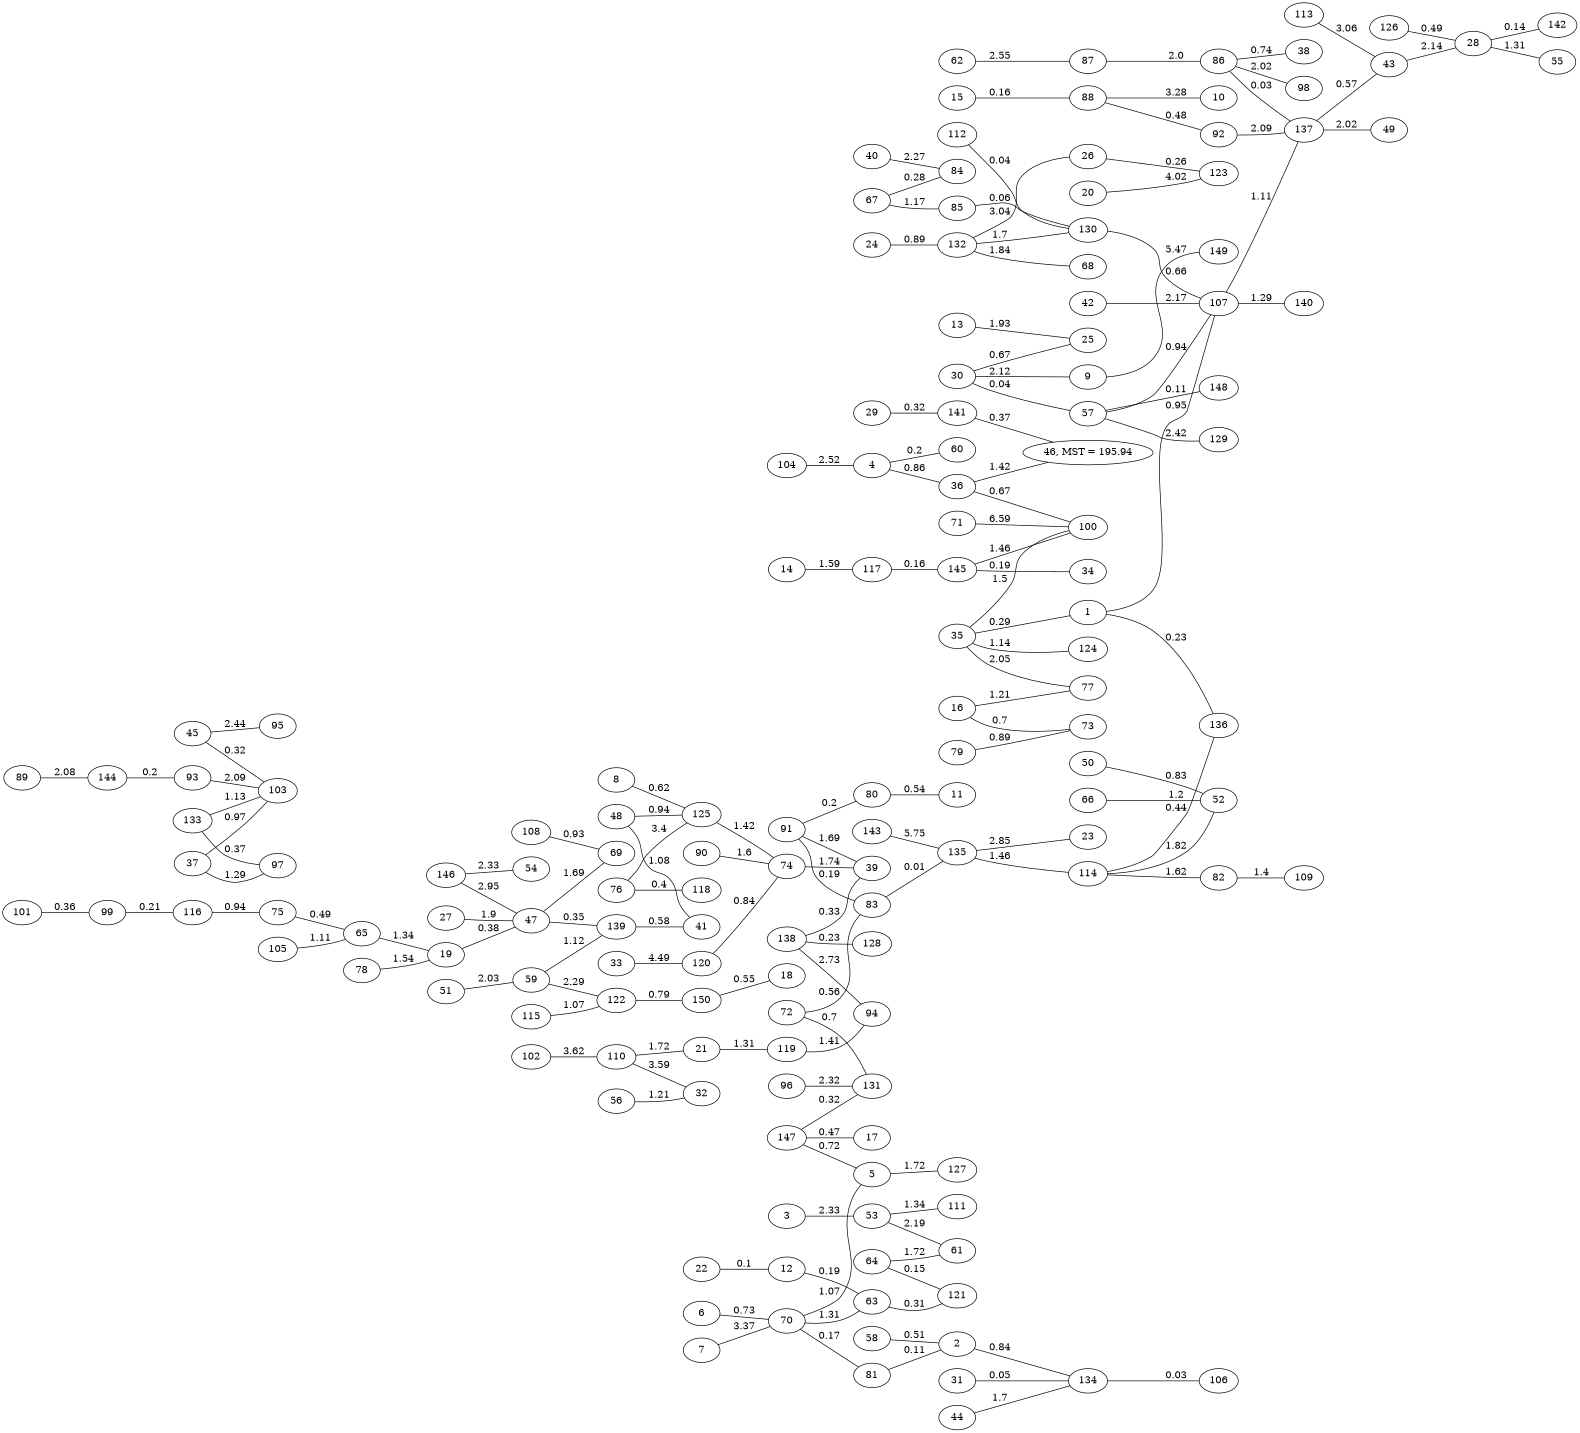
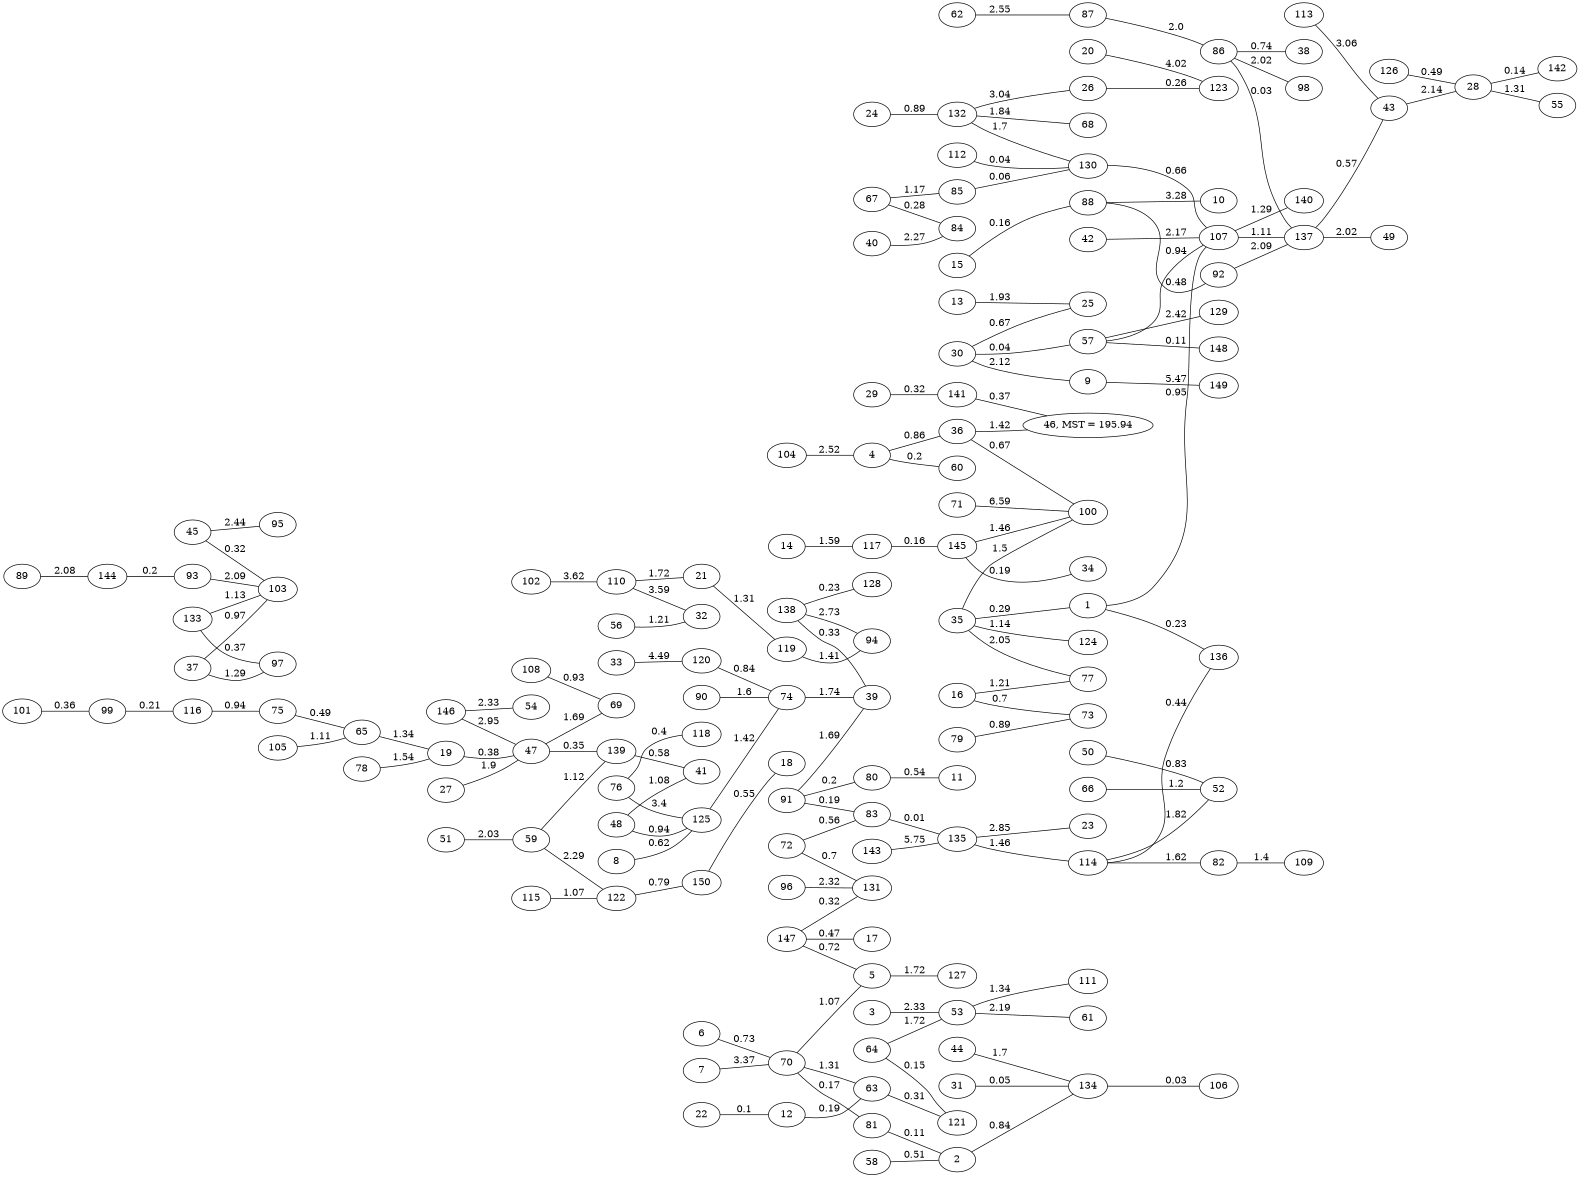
  graph {
    rankdir=LR
    83
    135
    114
    23
    136
    52
    82
    134
    106
    86
    137
    38
    98
    43
    49
    28
    112
    130
    107
    140
    30
    57
    25
    9
    148
    129
    149
    31
    85
    22
    12
    63
    121
    81
    2
    142
    55
    64
    61
    117
    145
    34
    100
    15
    88
    92
    10
    70
    5
    127
    91
    80
    39
    11
    144
    93
    103
    4
    60
    36
    n61 [label="46, MST = 195.94"]
    99
    116
    75
    65
    138
    128
    94
    1
    26
    123
    67
    84
    35
    124
    77
    147
    131
    17
    45
    95
    29
    141
    47
    139
    69
    41
    101
    133
    97
    19
    76
    118
    125
    74
    109
    126
    58
    150
    18
    72
    8
    16
    73
    6
    122
    50
    120
    79
    24
    132
    68
    108
    48
    37
    115
    105
    59
    66
    56
    32
    21
    119
    53
    111
    78
    14
    90
    44
    110
    27
    13
    87
    51
    89
    42
    40
    96
    146
    54
    3
    104
    62
    113
    7
    102
    20
    33
    143
    71
    83 -- 135 [label=0.01]
    135 -- 114 [label=1.46]
    135 -- 23 [label=2.85]
    114 -- 136 [label=0.44]
    114 -- 52 [label=1.82]
    114 -- 82 [label=1.62]
    82 -- 109 [label=1.4]
    134 -- 106 [label=0.03]
    86 -- 137 [label=0.03]
    86 -- 38 [label=0.74]
    86 -- 98 [label=2.02]
    137 -- 43 [label=0.57]
    137 -- 49 [label=2.02]
    43 -- 28 [label=2.14]
    28 -- 142 [label=0.14]
    28 -- 55 [label=1.31]
    112 -- 130 [label=0.04]
    130 -- 107 [label=0.66]
    107 -- 137 [label=1.11]
    107 -- 140 [label=1.29]
    30 -- 57 [label=0.04]
    30 -- 25 [label=0.67]
    30 -- 9 [label=2.12]
    57 -- 107 [label=0.94]
    57 -- 148 [label=0.11]
    57 -- 129 [label=2.42]
    9 -- 149 [label=5.47]
    31 -- 134 [label=0.05]
    85 -- 130 [label=0.06]
    22 -- 12 [label=0.1]
    12 -- 63 [label=0.19]
    63 -- 121 [label=0.31]
    81 -- 2 [label=0.11]
    2 -- 134 [label=0.84]
    64 -- 121 [label=0.15]
-   64 -- 61 [label=1.72]
+   64 -- 53 [label=1.72]
    117 -- 145 [label=0.16]
    145 -- 34 [label=0.19]
    145 -- 100 [label=1.46]
    15 -- 88 [label=0.16]
    88 -- 92 [label=0.48]
    88 -- 10 [label=3.28]
    92 -- 137 [label=2.09]
    70 -- 63 [label=1.31]
    70 -- 81 [label=0.17]
    70 -- 5 [label=1.07]
    5 -- 127 [label=1.72]
    91 -- 83 [label=0.19]
    91 -- 80 [label=0.2]
    91 -- 39 [label=1.69]
    80 -- 11 [label=0.54]
    144 -- 93 [label=0.2]
    93 -- 103 [label=2.09]
    4 -- 60 [label=0.2]
    4 -- 36 [label=0.86]
    36 -- 100 [label=0.67]
    36 -- n61 [label=1.42]
    99 -- 116 [label=0.21]
    116 -- 75 [label=0.94]
    75 -- 65 [label=0.49]
    65 -- 19 [label=1.34]
    138 -- 39 [label=0.33]
    138 -- 128 [label=0.23]
    138 -- 94 [label=2.73]
    1 -- 136 [label=0.23]
    1 -- 107 [label=0.95]
    26 -- 123 [label=0.26]
    67 -- 85 [label=1.17]
    67 -- 84 [label=0.28]
    35 -- 100 [label=1.5]
    35 -- 1 [label=0.29]
    35 -- 124 [label=1.14]
    35 -- 77 [label=2.05]
    147 -- 5 [label=0.72]
    147 -- 131 [label=0.32]
    147 -- 17 [label=0.47]
    45 -- 103 [label=0.32]
    45 -- 95 [label=2.44]
    29 -- 141 [label=0.32]
    141 -- n61 [label=0.37]
    47 -- 139 [label=0.35]
    47 -- 69 [label=1.69]
    139 -- 41 [label=0.58]
    101 -- 99 [label=0.36]
    133 -- 103 [label=1.13]
    133 -- 97 [label=0.37]
    19 -- 47 [label=0.38]
    76 -- 118 [label=0.4]
    76 -- 125 [label=3.4]
    125 -- 74 [label=1.42]
    74 -- 39 [label=1.74]
    126 -- 28 [label=0.49]
    58 -- 2 [label=0.51]
    150 -- 18 [label=0.55]
    72 -- 83 [label=0.56]
    72 -- 131 [label=0.7]
    8 -- 125 [label=0.62]
    16 -- 77 [label=1.21]
    16 -- 73 [label=0.7]
    6 -- 70 [label=0.73]
    122 -- 150 [label=0.79]
    50 -- 52 [label=0.83]
    120 -- 74 [label=0.84]
    79 -- 73 [label=0.89]
    24 -- 132 [label=0.89]
    132 -- 130 [label=1.7]
    132 -- 26 [label=3.04]
    132 -- 68 [label=1.84]
    108 -- 69 [label=0.93]
    48 -- 41 [label=1.08]
    48 -- 125 [label=0.94]
    37 -- 103 [label=0.97]
    37 -- 97 [label=1.29]
    115 -- 122 [label=1.07]
    105 -- 65 [label=1.11]
    59 -- 139 [label=1.12]
    59 -- 122 [label=2.29]
    66 -- 52 [label=1.2]
    56 -- 32 [label=1.21]
    21 -- 119 [label=1.31]
    119 -- 94 [label=1.41]
    53 -- 61 [label=2.19]
    53 -- 111 [label=1.34]
    78 -- 19 [label=1.54]
    14 -- 117 [label=1.59]
    90 -- 74 [label=1.6]
    44 -- 134 [label=1.7]
    110 -- 32 [label=3.59]
    110 -- 21 [label=1.72]
    27 -- 47 [label=1.9]
    13 -- 25 [label=1.93]
    87 -- 86 [label=2.0]
    51 -- 59 [label=2.03]
    89 -- 144 [label=2.08]
    42 -- 107 [label=2.17]
    40 -- 84 [label=2.27]
    96 -- 131 [label=2.32]
    146 -- 47 [label=2.95]
    146 -- 54 [label=2.33]
    3 -- 53 [label=2.33]
    104 -- 4 [label=2.52]
    62 -- 87 [label=2.55]
    113 -- 43 [label=3.06]
    7 -- 70 [label=3.37]
    102 -- 110 [label=3.62]
    20 -- 123 [label=4.02]
    33 -- 120 [label=4.49]
    143 -- 135 [label=5.75]
    71 -- 100 [label=6.59]
  }
